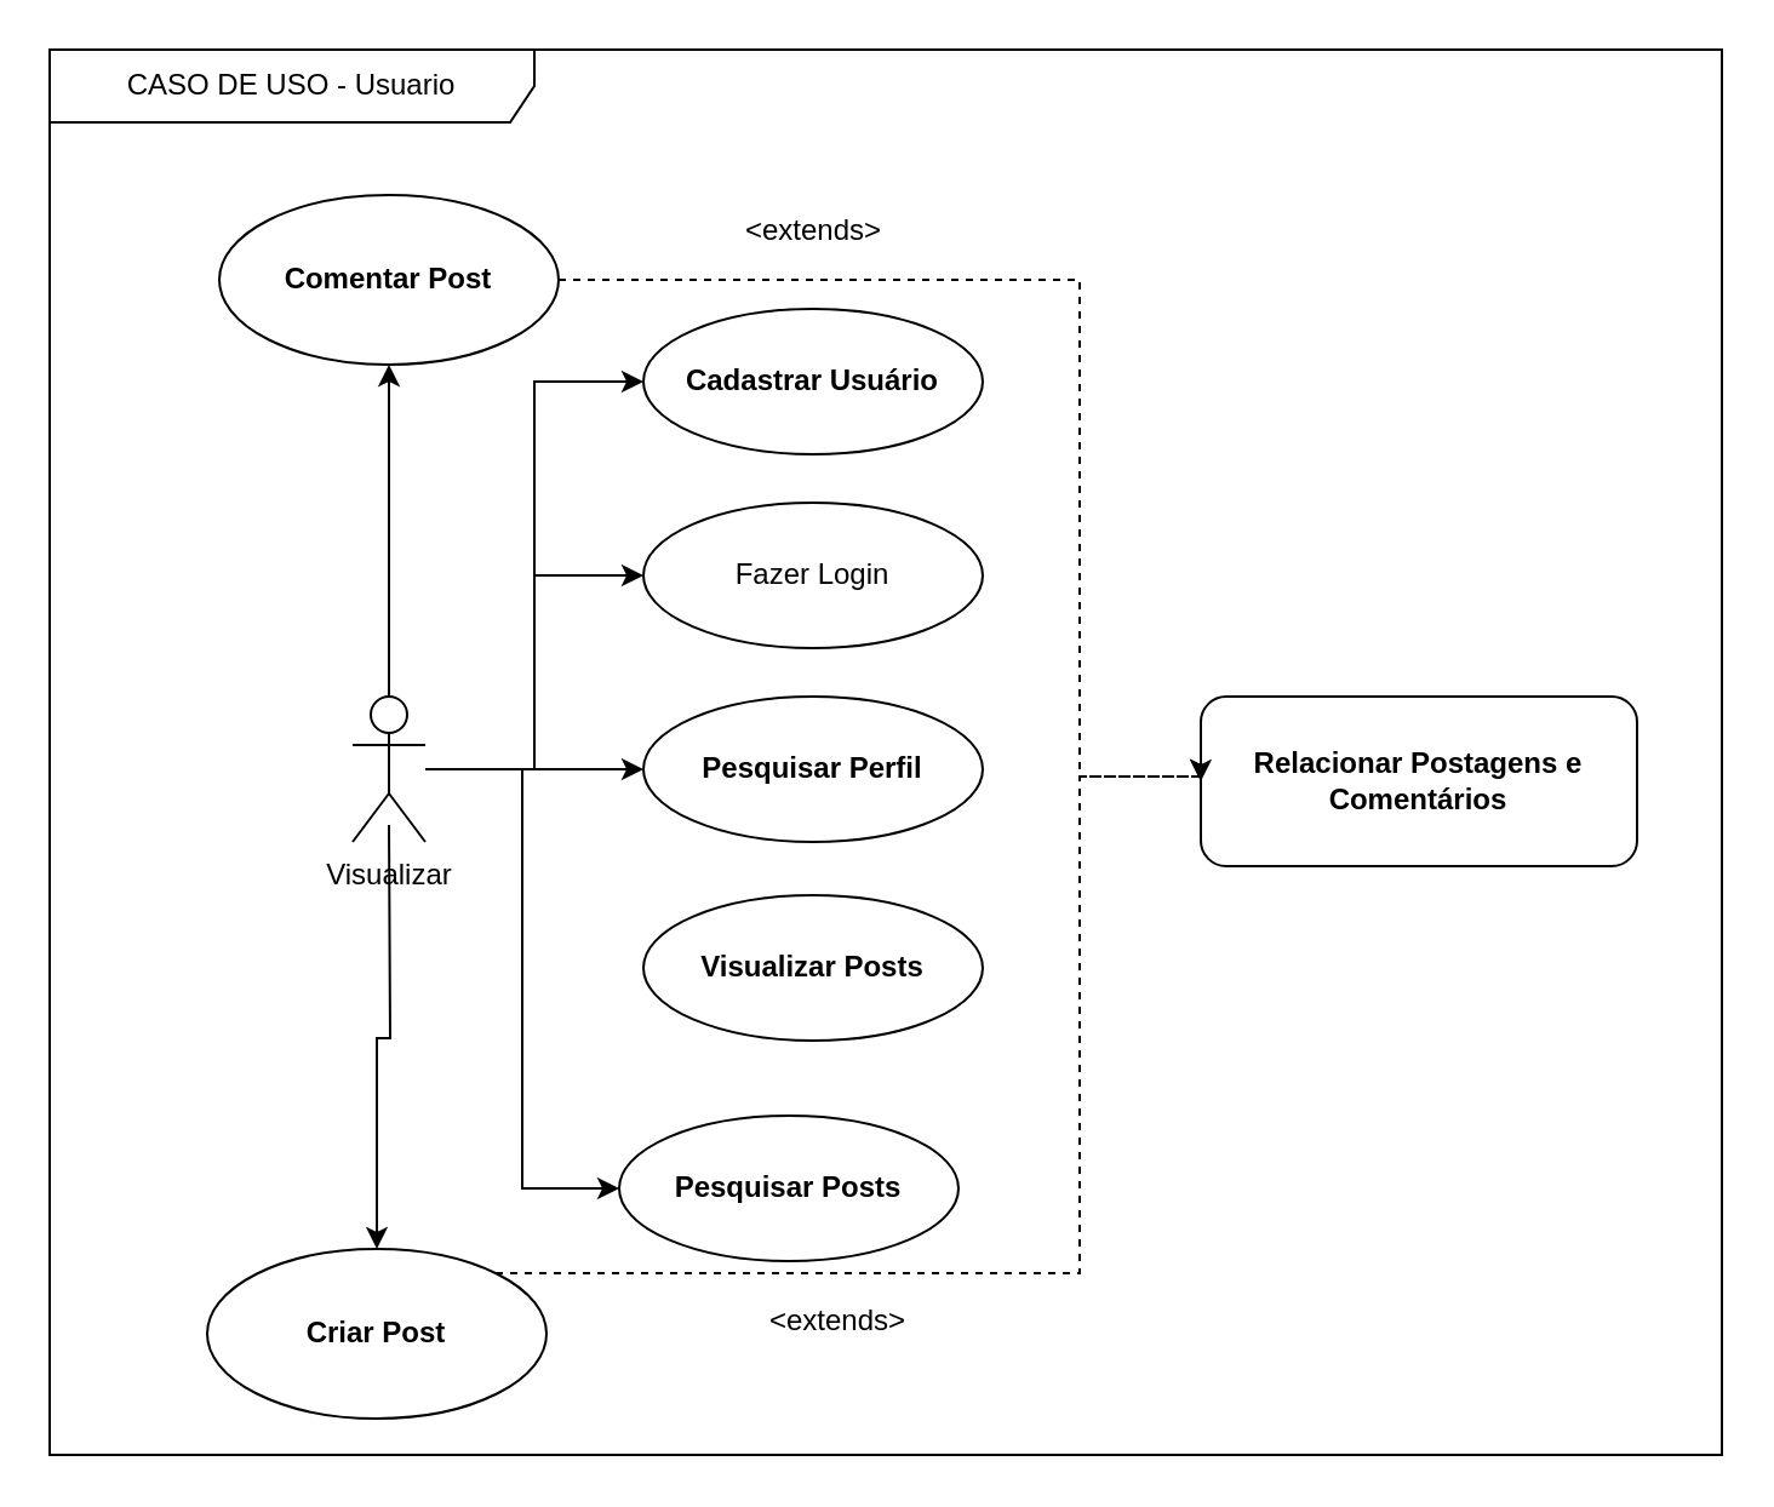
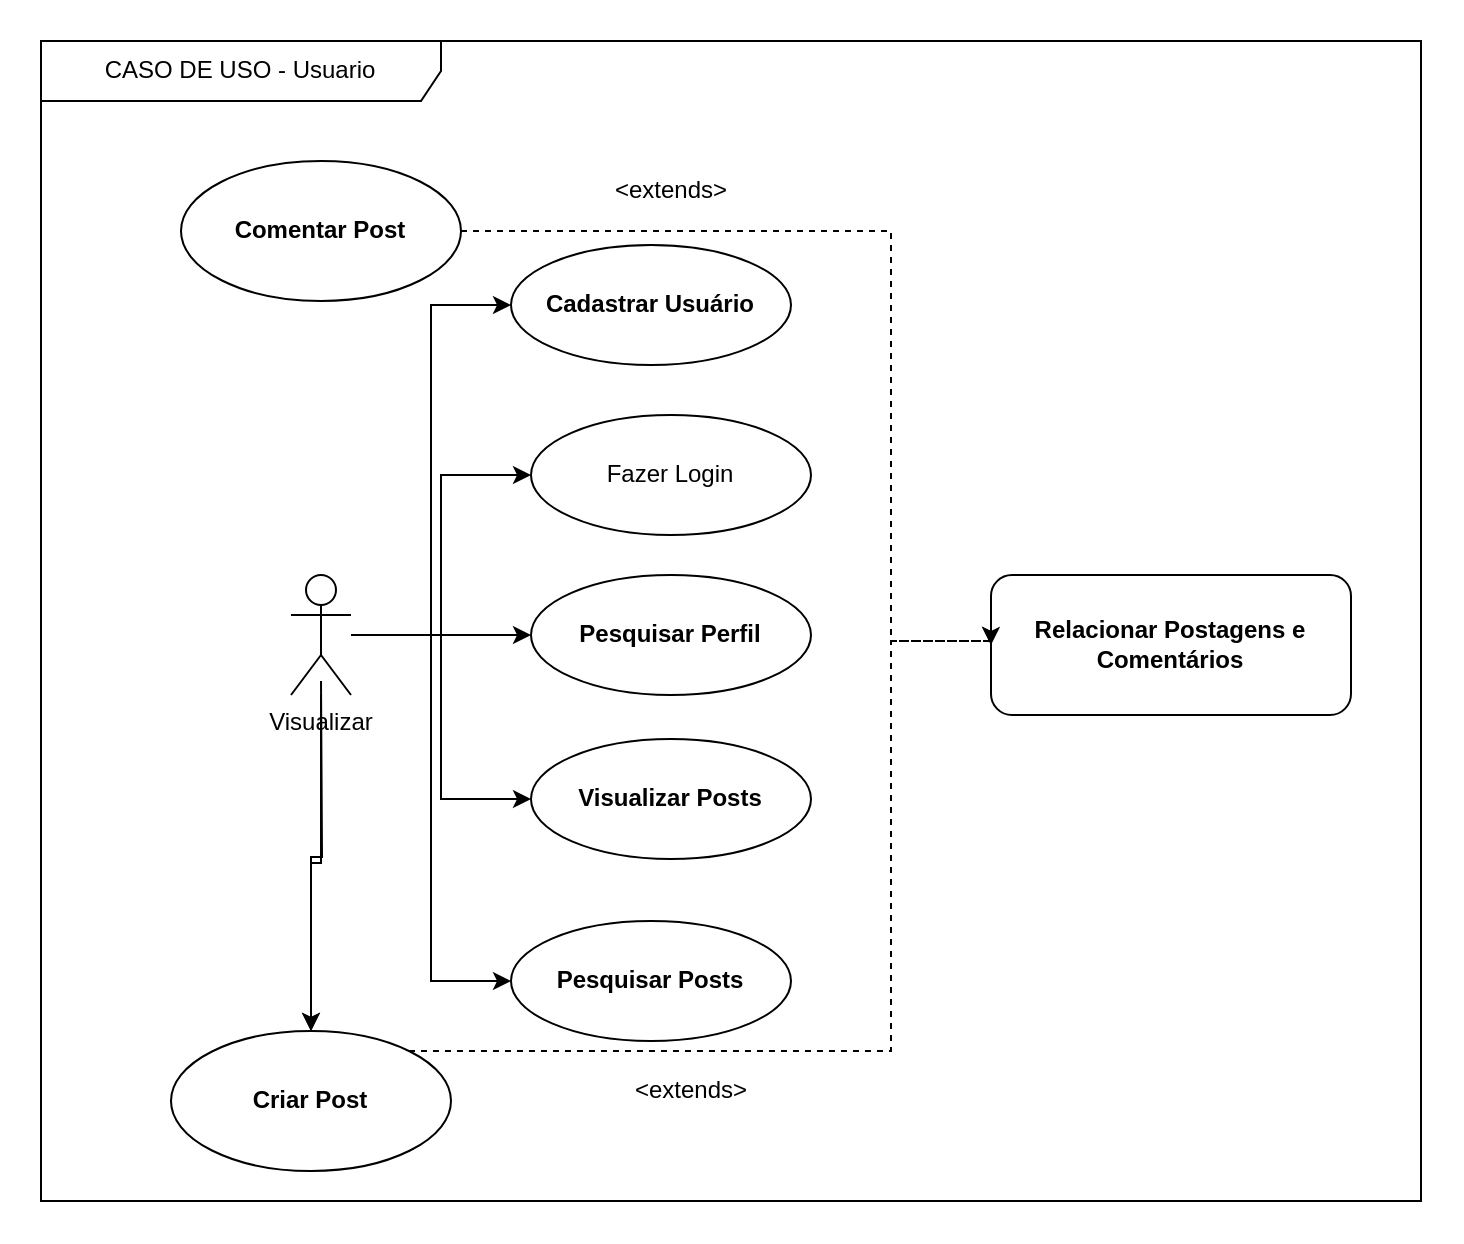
  <mxCell id="0" />
  <mxCell id="1" parent="0" />
  <mxCell id="2" value="CASO DE USO - Usuario" style="shape=umlFrame;whiteSpace=wrap;html=1;pointerEvents=0;width=200;height=30;" parent="1" vertex="1"><mxGeometry x="20" y="20" width="690" height="580" as="geometry" /></mxCell>
  <mxCell id="3" style="edgeStyle=orthogonalEdgeStyle;rounded=0;orthogonalLoop=1;jettySize=auto;html=1;entryX=0;entryY=0.5;entryDx=0;entryDy=0;" edge="1" parent="1" source="10" target="11"><mxGeometry relative="1" as="geometry" /></mxCell>
  <mxCell id="4" style="edgeStyle=orthogonalEdgeStyle;rounded=0;orthogonalLoop=1;jettySize=auto;html=1;entryX=0;entryY=0.5;entryDx=0;entryDy=0;" edge="1" parent="1" source="10" target="12"><mxGeometry relative="1" as="geometry" /></mxCell>
  <mxCell id="5" style="edgeStyle=orthogonalEdgeStyle;rounded=0;orthogonalLoop=1;jettySize=auto;html=1;entryX=0;entryY=0.5;entryDx=0;entryDy=0;" edge="1" parent="1" source="10" target="13"><mxGeometry relative="1" as="geometry" /></mxCell>
  <mxCell id="6" value="" style="edgeStyle=orthogonalEdgeStyle;rounded=0;orthogonalLoop=1;jettySize=auto;html=1;" edge="1" parent="1" target="15"><mxGeometry relative="1" as="geometry"><mxPoint x="160" y="340" as="sourcePoint" /></mxGeometry></mxCell>
+ <mxCell id="7" style="edgeStyle=orthogonalEdgeStyle;rounded=0;orthogonalLoop=1;jettySize=auto;html=1;entryX=0;entryY=0.5;entryDx=0;entryDy=0;" edge="1" parent="1" source="10" target="21"><mxGeometry relative="1" as="geometry" /></mxCell>
  <mxCell id="8" style="edgeStyle=orthogonalEdgeStyle;rounded=0;orthogonalLoop=1;jettySize=auto;html=1;entryX=0;entryY=0.5;entryDx=0;entryDy=0;" edge="1" parent="1" source="10" target="22"><mxGeometry relative="1" as="geometry" /></mxCell>
- <mxCell id="9" style="edgeStyle=orthogonalEdgeStyle;rounded=0;orthogonalLoop=1;jettySize=auto;html=1;entryX=0.5;entryY=1;entryDx=0;entryDy=0;" edge="1" parent="1" source="10" target="18"><mxGeometry relative="1" as="geometry" /></mxCell>
+ <mxCell id="9" style="edgeStyle=orthogonalEdgeStyle;rounded=0;orthogonalLoop=1;jettySize=auto;html=1;" edge="1" parent="1" source="10" target="15"><mxGeometry relative="1" as="geometry" /></mxCell>
  <mxCell id="10" value="Visualizar" style="shape=umlActor;verticalLabelPosition=bottom;verticalAlign=top;html=1;outlineConnect=0;" vertex="1" parent="1"><mxGeometry x="145" y="287" width="30" height="60" as="geometry" /></mxCell>
- <mxCell id="11" value="&lt;strong data-end=&quot;168&quot; data-start=&quot;147&quot;&gt;Cadastrar Usuário&lt;/strong&gt;" style="ellipse;whiteSpace=wrap;html=1;" vertex="1" parent="1"><mxGeometry x="265" y="127" width="140" height="60" as="geometry" /></mxCell>
+ <mxCell id="11" value="&lt;strong data-end=&quot;168&quot; data-start=&quot;147&quot;&gt;Cadastrar Usuário&lt;/strong&gt;" style="ellipse;whiteSpace=wrap;html=1;" vertex="1" parent="1"><mxGeometry x="255" y="122" width="140" height="60" as="geometry" /></mxCell>
  <mxCell id="12" value="Fazer Login" style="ellipse;whiteSpace=wrap;html=1;" vertex="1" parent="1"><mxGeometry x="265" y="207" width="140" height="60" as="geometry" /></mxCell>
  <mxCell id="13" value="&lt;strong data-end=&quot;385&quot; data-start=&quot;368&quot;&gt;Pesquisar Perfil&lt;/strong&gt;" style="ellipse;whiteSpace=wrap;html=1;" vertex="1" parent="1"><mxGeometry x="265" y="287" width="140" height="60" as="geometry" /></mxCell>
  <mxCell id="14" style="edgeStyle=orthogonalEdgeStyle;rounded=0;orthogonalLoop=1;jettySize=auto;html=1;entryX=0;entryY=0.5;entryDx=0;entryDy=0;dashed=1;" edge="1" parent="1" source="15" target="16"><mxGeometry relative="1" as="geometry"><Array as="points"><mxPoint x="445" y="525" /><mxPoint x="445" y="320" /><mxPoint x="495" y="320" /></Array></mxGeometry></mxCell>
  <mxCell id="15" value="&lt;strong data-end=&quot;483&quot; data-start=&quot;469&quot;&gt;Criar Post&lt;/strong&gt;" style="ellipse;whiteSpace=wrap;html=1;" vertex="1" parent="1"><mxGeometry x="85" y="515" width="140" height="70" as="geometry" /></mxCell>
  <mxCell id="16" value="&lt;strong data-end=&quot;1151&quot; data-start=&quot;1113&quot;&gt;Relacionar Postagens e Comentários&lt;/strong&gt;" style="whiteSpace=wrap;html=1;rounded=1;" vertex="1" parent="1"><mxGeometry x="495" y="287" width="180" height="70" as="geometry" /></mxCell>
  <mxCell id="17" style="edgeStyle=orthogonalEdgeStyle;rounded=0;orthogonalLoop=1;jettySize=auto;html=1;entryX=0;entryY=0.5;entryDx=0;entryDy=0;dashed=1;" edge="1" parent="1" source="18" target="16"><mxGeometry relative="1" as="geometry"><Array as="points"><mxPoint x="445" y="115" /><mxPoint x="445" y="320" /><mxPoint x="495" y="320" /></Array></mxGeometry></mxCell>
  <mxCell id="18" value="&lt;strong data-end=&quot;745&quot; data-start=&quot;728&quot;&gt;Comentar Post&lt;/strong&gt;" style="ellipse;whiteSpace=wrap;html=1;" vertex="1" parent="1"><mxGeometry x="90" y="80" width="140" height="70" as="geometry" /></mxCell>
  <mxCell id="19" value="&amp;lt;extends&amp;gt;" style="text;html=1;align=center;verticalAlign=middle;resizable=0;points=[];autosize=1;strokeColor=none;fillColor=none;" vertex="1" parent="1"><mxGeometry x="295" y="80" width="80" height="30" as="geometry" /></mxCell>
  <mxCell id="20" value="&amp;lt;extends&amp;gt;" style="text;html=1;align=center;verticalAlign=middle;resizable=0;points=[];autosize=1;strokeColor=none;fillColor=none;" vertex="1" parent="1"><mxGeometry x="305" y="530" width="80" height="30" as="geometry" /></mxCell>
  <mxCell id="21" value="&lt;b&gt;Visualizar Posts&lt;/b&gt;" style="ellipse;whiteSpace=wrap;html=1;" vertex="1" parent="1"><mxGeometry x="265" y="369" width="140" height="60" as="geometry" /></mxCell>
  <mxCell id="22" value="&lt;b&gt;Pesquisar Posts&lt;/b&gt;" style="ellipse;whiteSpace=wrap;html=1;" vertex="1" parent="1"><mxGeometry x="255" y="460" width="140" height="60" as="geometry" /></mxCell>
